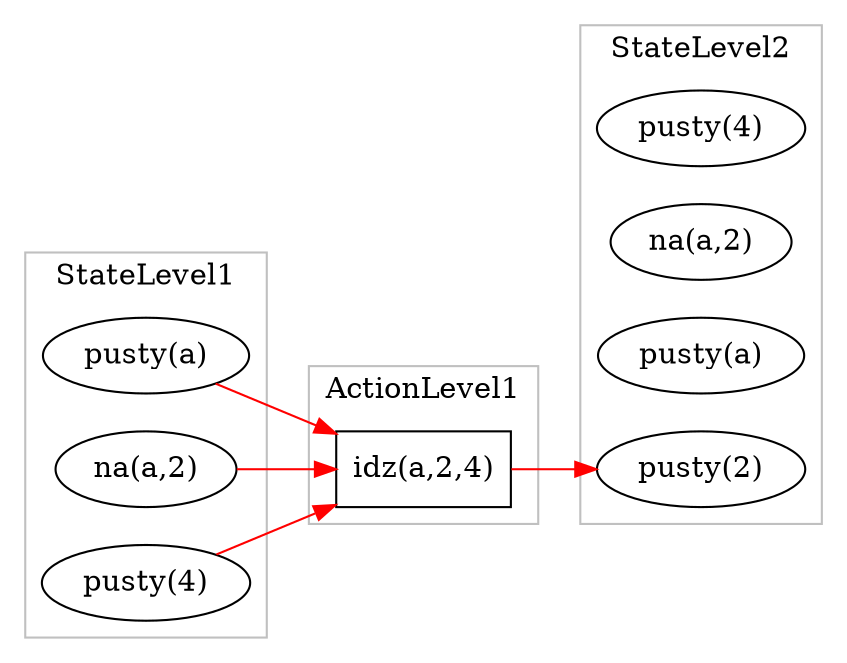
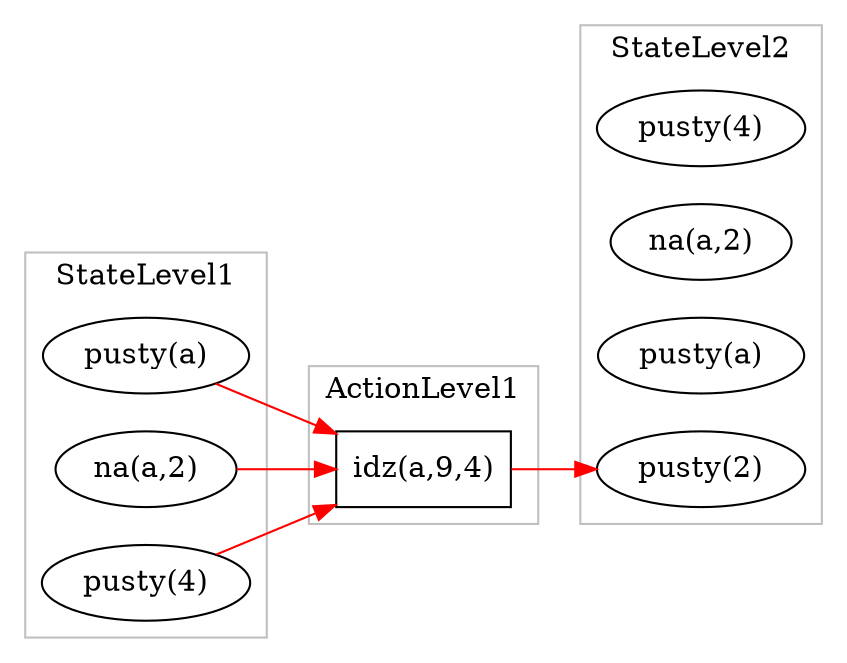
  digraph {
    rankdir=LR
    node [shape=oval]
    edge [color=red]
    n1 [label="pusty(a)"]
    n2 [label="na(a,2)"]
    n3 [label="pusty(4)"]
-   n4 [label="idz(a,2,4)" shape=box]
+   n4 [label="idz(a,9,4)" shape=box]
    n5 [label="pusty(4)"]
    n6 [label="na(a,2)"]
    n7 [label="pusty(a)"]
    n8 [label="pusty(2)"]
    subgraph cluster_1 {
      color=gray
      label=StateLevel1
      n1
      n2
      n3
    }
    subgraph cluster_2 {
      color=gray
      label=ActionLevel1
      n4
    }
    subgraph cluster_3 {
      color=gray
      label=StateLevel2
      n5
      n6
      n7
      n8
    }
    n1 -> n4
    n2 -> n4
    n3 -> n4
    n4 -> n8
  }
